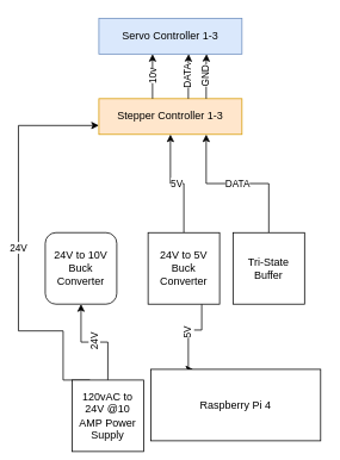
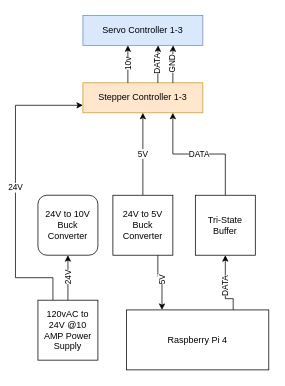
  <mxCell id="0" />
  <mxCell id="1" parent="0" />
  <mxCell id="2" value="Stepper Controller 1-3" style="rounded=0;whiteSpace=wrap;html=1;fillColor=#ffe6cc;strokeColor=#d79b00;" parent="1" vertex="1"><mxGeometry x="110" y="110" width="160" height="40" as="geometry" /></mxCell>
  <mxCell id="3" value="Servo Controller 1-3" style="rounded=0;whiteSpace=wrap;html=1;fillColor=#dae8fc;strokeColor=#6c8ebf;" parent="1" vertex="1"><mxGeometry x="110" y="20" width="160" height="40" as="geometry" /></mxCell>
  <mxCell id="4" value="10v" style="edgeStyle=orthogonalEdgeStyle;rounded=0;orthogonalLoop=1;jettySize=auto;html=1;exitX=0.25;exitY=0;exitDx=0;exitDy=0;labelPosition=center;verticalLabelPosition=middle;align=center;verticalAlign=middle;horizontal=0;" parent="1" edge="1"><mxGeometry relative="1" as="geometry"><mxPoint x="169.997" y="109.996" as="sourcePoint" /><mxPoint x="170" y="60" as="targetPoint" /><Array as="points"><mxPoint x="170" y="90" /><mxPoint x="170" y="90" /></Array></mxGeometry></mxCell>
  <mxCell id="5" value="DATA" style="edgeStyle=orthogonalEdgeStyle;rounded=0;orthogonalLoop=1;jettySize=auto;html=1;exitX=0.25;exitY=0;exitDx=0;exitDy=0;labelPosition=center;verticalLabelPosition=middle;align=center;verticalAlign=middle;horizontal=0;" parent="1" edge="1"><mxGeometry relative="1" as="geometry"><mxPoint x="210" y="110" as="sourcePoint" /><mxPoint x="210.4" y="60" as="targetPoint" /><Array as="points"><mxPoint x="210.2" y="70" /><mxPoint x="210.2" y="70" /></Array></mxGeometry></mxCell>
  <mxCell id="6" value="GND" style="edgeStyle=orthogonalEdgeStyle;rounded=0;orthogonalLoop=1;jettySize=auto;html=1;exitX=0.25;exitY=0;exitDx=0;exitDy=0;labelPosition=center;verticalLabelPosition=middle;align=center;verticalAlign=middle;horizontal=0;" parent="1" edge="1"><mxGeometry relative="1" as="geometry"><mxPoint x="230" y="110" as="sourcePoint" /><mxPoint x="230.4" y="60" as="targetPoint" /><Array as="points"><mxPoint x="230.2" y="70" /><mxPoint x="230.2" y="70" /></Array></mxGeometry></mxCell>
  <mxCell id="7" value="24V to 10V Buck Converter" style="whiteSpace=wrap;html=1;aspect=fixed;rounded=1;" parent="1" vertex="1"><mxGeometry x="50" y="260" width="80" height="80" as="geometry" /></mxCell>
  <mxCell id="8" value="5V" style="edgeStyle=orthogonalEdgeStyle;rounded=0;orthogonalLoop=1;jettySize=auto;html=1;exitX=0.5;exitY=0;exitDx=0;exitDy=0;entryX=0.5;entryY=1;entryDx=0;entryDy=0;" parent="1" source="10" target="2" edge="1"><mxGeometry relative="1" as="geometry" /></mxCell>
  <mxCell id="9" value="5V" style="edgeStyle=orthogonalEdgeStyle;rounded=0;orthogonalLoop=1;jettySize=auto;html=1;exitX=0.75;exitY=1;exitDx=0;exitDy=0;entryX=0.25;entryY=0;entryDx=0;entryDy=0;horizontal=0;" parent="1" source="10" target="17" edge="1"><mxGeometry relative="1" as="geometry"><Array as="points"><mxPoint x="210" y="369" /></Array></mxGeometry></mxCell>
- <mxCell id="10" value="24V to 5V Buck Converter" style="whiteSpace=wrap;html=1;aspect=fixed;" parent="1" vertex="1"><mxGeometry x="165" y="260" width="80" height="80" as="geometry" /></mxCell>
+ <mxCell id="10" value="24V to 5V Buck Converter" style="whiteSpace=wrap;html=1;aspect=fixed;" parent="1" vertex="1"><mxGeometry x="150" y="260" width="80" height="80" as="geometry" /></mxCell>
  <mxCell id="11" value="DATA" style="edgeStyle=orthogonalEdgeStyle;rounded=0;orthogonalLoop=1;jettySize=auto;html=1;exitX=0.5;exitY=0;exitDx=0;exitDy=0;entryX=0.75;entryY=1;entryDx=0;entryDy=0;" parent="1" source="12" target="2" edge="1"><mxGeometry relative="1" as="geometry" /></mxCell>
  <mxCell id="12" value="Tri-State Buffer" style="whiteSpace=wrap;html=1;aspect=fixed;" parent="1" vertex="1"><mxGeometry x="260" y="260" width="80" height="80" as="geometry" /></mxCell>
  <mxCell id="13" value="24V" style="edgeStyle=orthogonalEdgeStyle;rounded=0;orthogonalLoop=1;jettySize=auto;html=1;exitX=0.5;exitY=0;exitDx=0;exitDy=0;entryX=0.5;entryY=1;entryDx=0;entryDy=0;horizontal=0;" parent="1" source="15" target="7" edge="1"><mxGeometry relative="1" as="geometry" /></mxCell>
  <mxCell id="14" value="24V" style="edgeStyle=orthogonalEdgeStyle;rounded=0;orthogonalLoop=1;jettySize=auto;html=1;exitX=0.25;exitY=0;exitDx=0;exitDy=0;entryX=0;entryY=0.75;entryDx=0;entryDy=0;" parent="1" source="15" target="2" edge="1"><mxGeometry relative="1" as="geometry"><Array as="points"><mxPoint x="70" y="370" /><mxPoint x="20" y="370" /><mxPoint x="20" y="140" /></Array></mxGeometry></mxCell>
- <mxCell id="15" value="120vAC to 24V @10 AMP Power Supply" style="whiteSpace=wrap;html=1;aspect=fixed;" parent="1" vertex="1"><mxGeometry x="80" y="425" width="80" height="80" as="geometry" /></mxCell>
+ <mxCell id="15" value="120vAC to 24V @10 AMP Power Supply" style="whiteSpace=wrap;html=1;aspect=fixed;" parent="1" vertex="1"><mxGeometry x="50" y="400" width="80" height="80" as="geometry" /></mxCell>
+ <mxCell id="16" value="DATA" style="edgeStyle=orthogonalEdgeStyle;rounded=0;orthogonalLoop=1;jettySize=auto;html=1;exitX=0.75;exitY=0;exitDx=0;exitDy=0;entryX=0.5;entryY=1;entryDx=0;entryDy=0;horizontal=0;" parent="1" source="17" target="12" edge="1"><mxGeometry relative="1" as="geometry"><Array as="points"><mxPoint x="300" y="398" /></Array></mxGeometry></mxCell>
  <mxCell id="17" value="Raspberry Pi 4" style="rounded=0;whiteSpace=wrap;html=1;" parent="1" vertex="1"><mxGeometry x="168" y="413" width="190" height="80" as="geometry" /></mxCell>
